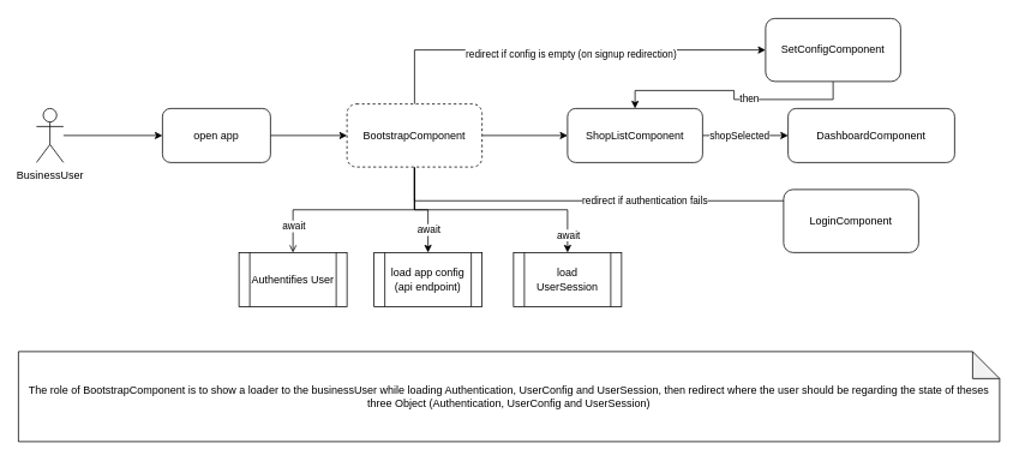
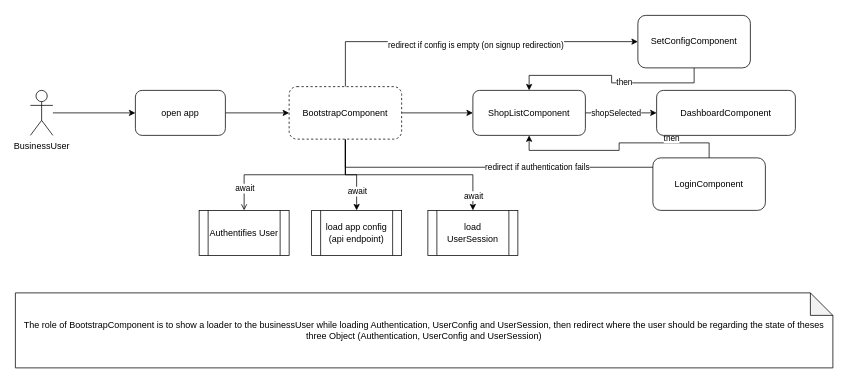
  <mxCell id="0" />
  <mxCell id="1" parent="0" />
  <mxCell id="2" value="" style="edgeStyle=orthogonalEdgeStyle;rounded=0;orthogonalLoop=1;jettySize=auto;html=1;" edge="1" parent="1" source="3" target="17"><mxGeometry relative="1" as="geometry" /></mxCell>
  <mxCell id="3" value="open app" style="rounded=1;whiteSpace=wrap;html=1;" vertex="1" parent="1"><mxGeometry x="180" y="120" width="120" height="60" as="geometry" /></mxCell>
  <mxCell id="4" style="edgeStyle=orthogonalEdgeStyle;rounded=0;orthogonalLoop=1;jettySize=auto;html=1;" edge="1" parent="1" source="5" target="3"><mxGeometry relative="1" as="geometry" /></mxCell>
  <mxCell id="5" value="BusinessUser" style="shape=umlActor;verticalLabelPosition=bottom;verticalAlign=top;html=1;outlineConnect=0;" vertex="1" parent="1"><mxGeometry x="40" y="120" width="30" height="60" as="geometry" /></mxCell>
  <mxCell id="6" style="edgeStyle=orthogonalEdgeStyle;rounded=0;orthogonalLoop=1;jettySize=auto;html=1;exitX=0.5;exitY=1;exitDx=0;exitDy=0;entryX=0.5;entryY=0;entryDx=0;entryDy=0;endArrow=open;" edge="1" parent="1" source="17" target="18"><mxGeometry relative="1" as="geometry" /></mxCell>
  <mxCell id="7" value="await" style="edgeLabel;html=1;align=center;verticalAlign=middle;resizable=0;points=[];" vertex="1" connectable="0" parent="6"><mxGeometry x="-0.116" y="2" relative="1" as="geometry"><mxPoint x="-80" y="16" as="offset" /></mxGeometry></mxCell>
  <mxCell id="8" style="edgeStyle=orthogonalEdgeStyle;rounded=0;orthogonalLoop=1;jettySize=auto;html=1;exitX=0.5;exitY=1;exitDx=0;exitDy=0;entryX=0.5;entryY=0;entryDx=0;entryDy=0;" edge="1" parent="1" source="17" target="19"><mxGeometry relative="1" as="geometry" /></mxCell>
  <mxCell id="9" value="await" style="edgeLabel;html=1;align=center;verticalAlign=middle;resizable=0;points=[];" vertex="1" connectable="0" parent="8"><mxGeometry x="0.49" y="-1" relative="1" as="geometry"><mxPoint x="1" y="2" as="offset" /></mxGeometry></mxCell>
  <mxCell id="10" style="edgeStyle=orthogonalEdgeStyle;rounded=0;orthogonalLoop=1;jettySize=auto;html=1;exitX=0.5;exitY=0;exitDx=0;exitDy=0;entryX=0;entryY=0.5;entryDx=0;entryDy=0;" edge="1" parent="1" source="17" target="22"><mxGeometry relative="1" as="geometry" /></mxCell>
  <mxCell id="11" value="redirect if config is empty (on signup redirection)" style="edgeLabel;html=1;align=center;verticalAlign=middle;resizable=0;points=[];" vertex="1" connectable="0" parent="10"><mxGeometry x="0.035" y="-4" relative="1" as="geometry"><mxPoint as="offset" /></mxGeometry></mxCell>
  <mxCell id="12" style="edgeStyle=orthogonalEdgeStyle;rounded=0;orthogonalLoop=1;jettySize=auto;html=1;exitX=0.5;exitY=1;exitDx=0;exitDy=0;entryX=0;entryY=0.5;entryDx=0;entryDy=0;" edge="1" parent="1" source="17"><mxGeometry relative="1" as="geometry"><mxPoint x="518.75" y="200" as="sourcePoint" /><mxPoint x="891.25" y="260" as="targetPoint" /></mxGeometry></mxCell>
  <mxCell id="13" value="redirect if authentication fails" style="edgeLabel;html=1;align=center;verticalAlign=middle;resizable=0;points=[];" vertex="1" connectable="0" parent="12"><mxGeometry x="0.481" y="1" relative="1" as="geometry"><mxPoint x="-82" as="offset" /></mxGeometry></mxCell>
  <mxCell id="14" value="" style="edgeStyle=orthogonalEdgeStyle;rounded=0;orthogonalLoop=1;jettySize=auto;html=1;" edge="1" parent="1" source="17" target="28"><mxGeometry relative="1" as="geometry" /></mxCell>
  <mxCell id="15" style="edgeStyle=orthogonalEdgeStyle;rounded=0;orthogonalLoop=1;jettySize=auto;html=1;exitX=0.5;exitY=1;exitDx=0;exitDy=0;entryX=0.5;entryY=0;entryDx=0;entryDy=0;" edge="1" parent="1" source="17" target="31"><mxGeometry relative="1" as="geometry" /></mxCell>
  <mxCell id="16" value="await" style="edgeLabel;html=1;align=center;verticalAlign=middle;resizable=0;points=[];" vertex="1" connectable="0" parent="15"><mxGeometry x="0.278" y="-4" relative="1" as="geometry"><mxPoint x="49" y="24" as="offset" /></mxGeometry></mxCell>
  <mxCell id="17" value="BootstrapComponent" style="whiteSpace=wrap;html=1;rounded=1;dashed=1;" vertex="1" parent="1"><mxGeometry x="385" y="115" width="150" height="70" as="geometry" /></mxCell>
  <mxCell id="18" value="Authentifies User" style="shape=process;whiteSpace=wrap;html=1;backgroundOutline=1;" vertex="1" parent="1"><mxGeometry x="265" y="280" width="120" height="60" as="geometry" /></mxCell>
  <mxCell id="19" value="load app config&lt;div&gt;(api endpoint)&lt;/div&gt;" style="shape=process;whiteSpace=wrap;html=1;backgroundOutline=1;" vertex="1" parent="1"><mxGeometry x="415" y="280" width="120" height="60" as="geometry" /></mxCell>
  <mxCell id="20" style="edgeStyle=orthogonalEdgeStyle;rounded=0;orthogonalLoop=1;jettySize=auto;html=1;exitX=0.5;exitY=1;exitDx=0;exitDy=0;entryX=0.5;entryY=0;entryDx=0;entryDy=0;" edge="1" parent="1" source="22" target="28"><mxGeometry relative="1" as="geometry" /></mxCell>
  <mxCell id="21" value="then" style="edgeLabel;html=1;align=center;verticalAlign=middle;resizable=0;points=[];" vertex="1" connectable="0" parent="20"><mxGeometry x="-0.156" y="-2" relative="1" as="geometry"><mxPoint as="offset" /></mxGeometry></mxCell>
  <mxCell id="22" value="SetConfigComponent" style="whiteSpace=wrap;html=1;rounded=1;" vertex="1" parent="1"><mxGeometry x="850" width="150" height="70" as="geometry" y="20" /></mxCell>
+ <mxCell id="23" style="edgeStyle=orthogonalEdgeStyle;rounded=0;orthogonalLoop=1;jettySize=auto;html=1;exitX=0.5;exitY=0;exitDx=0;exitDy=0;entryX=0.5;entryY=1;entryDx=0;entryDy=0;" edge="1" parent="1" source="25" target="28"><mxGeometry relative="1" as="geometry" /></mxCell>
+ <mxCell id="24" value="then" style="edgeLabel;html=1;align=center;verticalAlign=middle;resizable=0;points=[];" vertex="1" connectable="0" parent="23"><mxGeometry x="-0.51" y="-7" relative="1" as="geometry"><mxPoint as="offset" /></mxGeometry></mxCell>
  <mxCell id="25" value="LoginComponent" style="whiteSpace=wrap;html=1;rounded=1;" vertex="1" parent="1"><mxGeometry x="870" y="210" width="150" height="70" as="geometry" /></mxCell>
  <mxCell id="26" value="" style="edgeStyle=orthogonalEdgeStyle;rounded=0;orthogonalLoop=1;jettySize=auto;html=1;" edge="1" parent="1" source="28" target="29"><mxGeometry relative="1" as="geometry" /></mxCell>
  <mxCell id="27" value="shopSelected" style="edgeLabel;html=1;align=center;verticalAlign=middle;resizable=0;points=[];" vertex="1" connectable="0" parent="26"><mxGeometry x="-0.39" y="1" relative="1" as="geometry"><mxPoint x="11" y="1" as="offset" /></mxGeometry></mxCell>
  <mxCell id="28" value="ShopListComponent" style="whiteSpace=wrap;html=1;rounded=1;" vertex="1" parent="1"><mxGeometry x="630" y="120" width="150" height="60" as="geometry" /></mxCell>
  <mxCell id="29" value="DashboardComponent" style="whiteSpace=wrap;html=1;rounded=1;" vertex="1" parent="1"><mxGeometry x="875" y="120" width="185" height="60" as="geometry" /></mxCell>
  <mxCell id="30" value="The role of BootstrapComponent is to show a loader to the businessUser while loading Authentication, UserConfig&amp;nbsp;and UserSession, then redirect where the user should be regarding the state of theses three Object (Authentication, UserConfig and UserSession)" style="shape=note;whiteSpace=wrap;html=1;backgroundOutline=1;darkOpacity=0.05;" vertex="1" parent="1"><mxGeometry x="20" y="390" width="1090" height="100" as="geometry" /></mxCell>
  <mxCell id="31" value="load UserSession" style="shape=process;whiteSpace=wrap;html=1;backgroundOutline=1;" vertex="1" parent="1"><mxGeometry x="570" y="280" width="120" height="60" as="geometry" /></mxCell>
